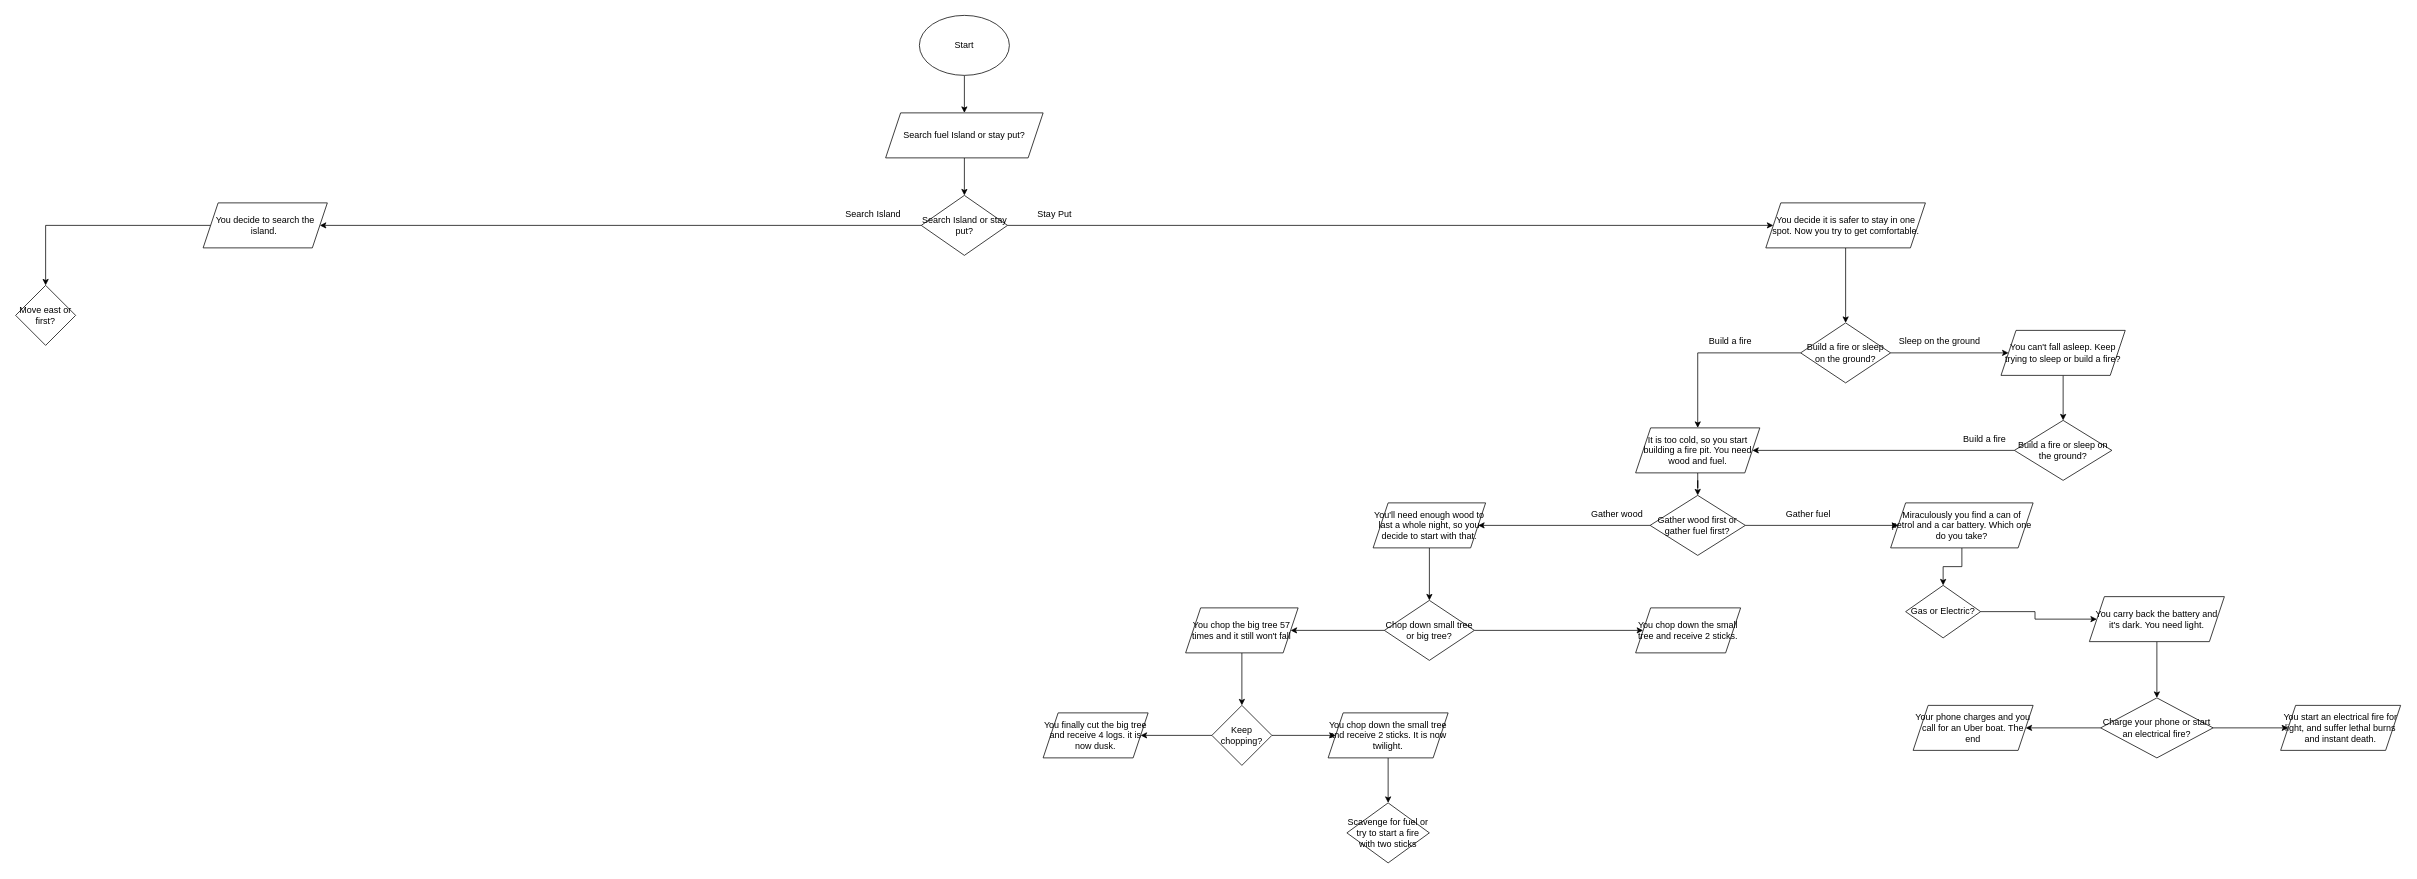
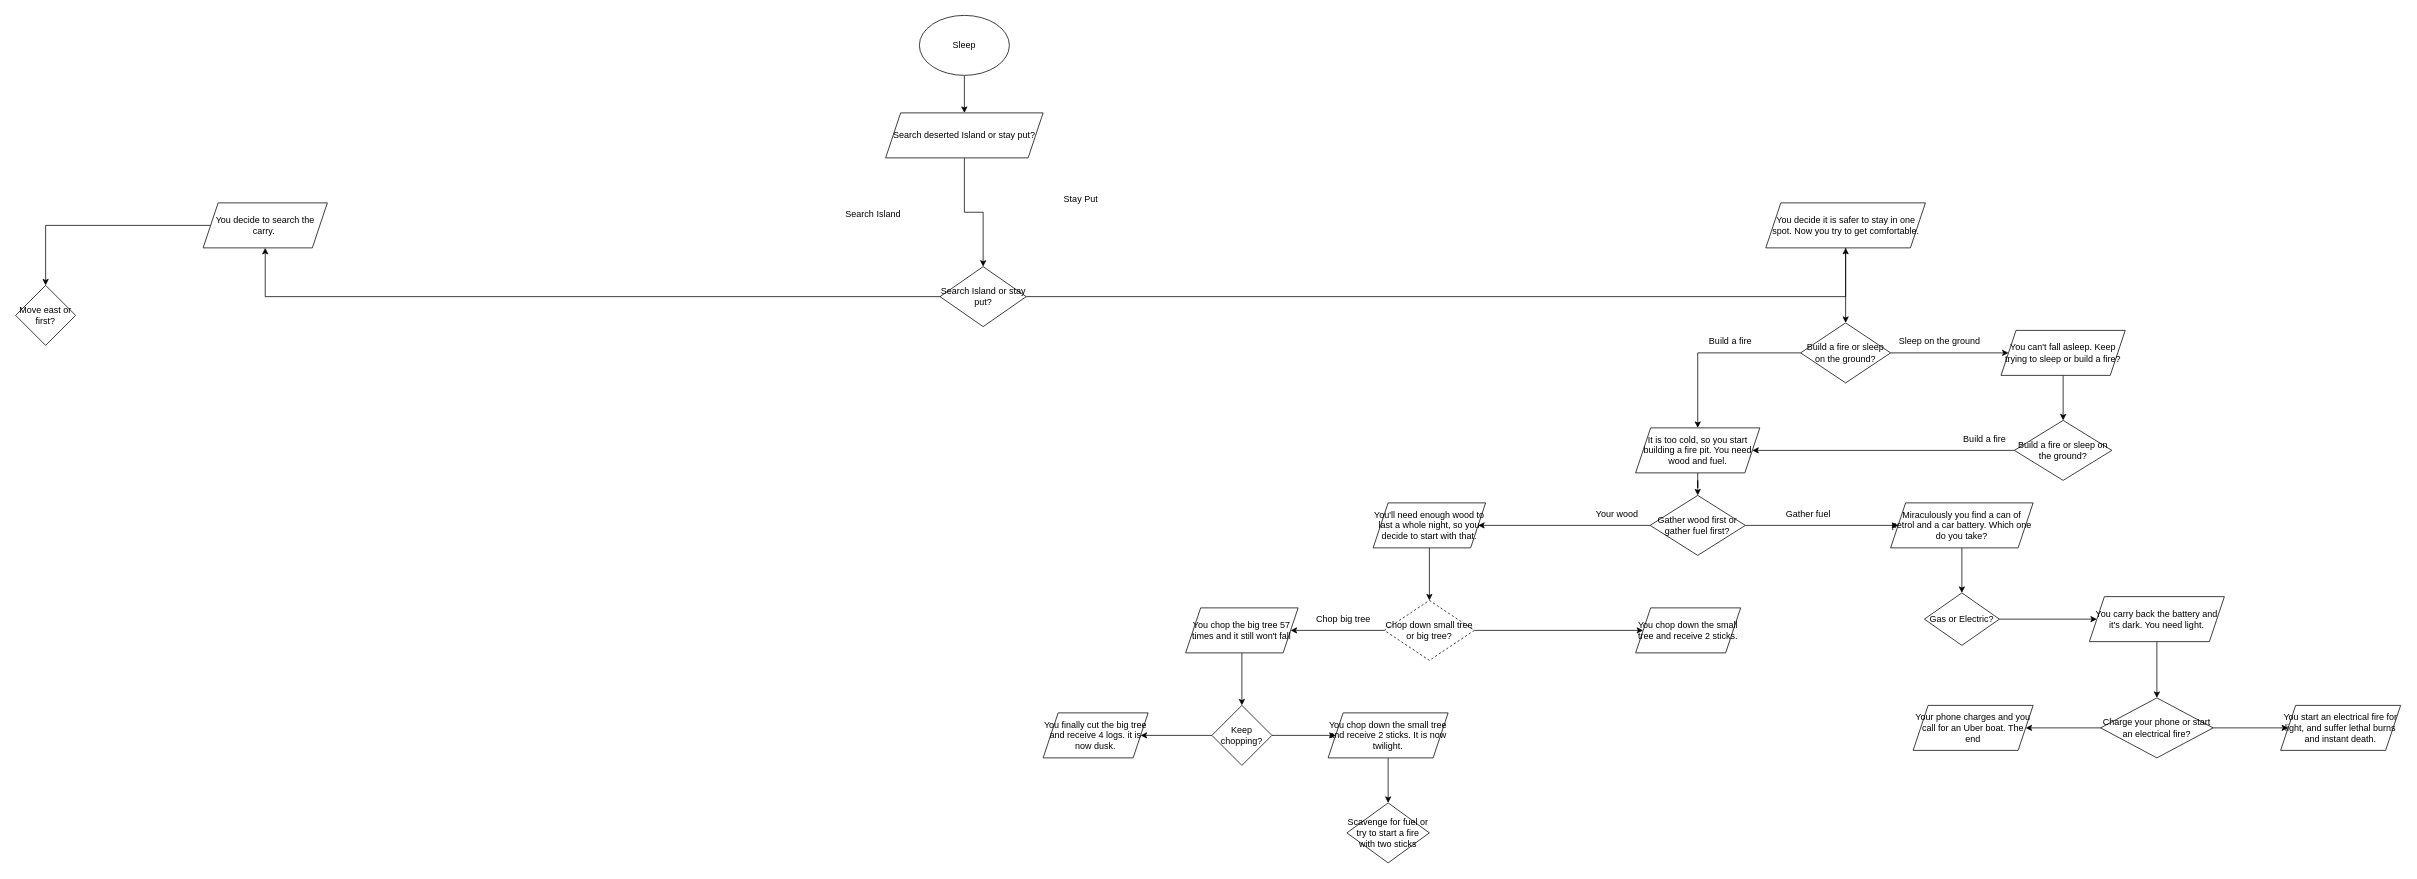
  <mxCell id="0" />
  <mxCell id="1" parent="0" />
  <mxCell id="2" value="" style="edgeStyle=orthogonalEdgeStyle;rounded=0;orthogonalLoop=1;jettySize=auto;html=1;" edge="1" parent="1" source="3" target="5"><mxGeometry relative="1" as="geometry" /></mxCell>
- <mxCell id="3" value="Start" style="ellipse;whiteSpace=wrap;html=1;" parent="1" vertex="1"><mxGeometry x="1225" y="20" width="120" height="80" as="geometry" /></mxCell>
+ <mxCell id="3" value="Sleep" style="ellipse;whiteSpace=wrap;html=1;" parent="1" vertex="1"><mxGeometry x="1225" y="20" width="120" height="80" as="geometry" /></mxCell>
  <mxCell id="4" value="" style="edgeStyle=orthogonalEdgeStyle;rounded=0;orthogonalLoop=1;jettySize=auto;html=1;" parent="1" source="5" target="14" edge="1"><mxGeometry relative="1" as="geometry" /></mxCell>
- <mxCell id="5" value="Search fuel Island or stay put?" style="shape=parallelogram;perimeter=parallelogramPerimeter;whiteSpace=wrap;html=1;fixedSize=1;" parent="1" vertex="1"><mxGeometry x="1180" y="150" width="210" height="60" as="geometry" /></mxCell>
+ <mxCell id="5" value="Search deserted Island or stay put?" style="shape=parallelogram;perimeter=parallelogramPerimeter;whiteSpace=wrap;html=1;fixedSize=1;" parent="1" vertex="1"><mxGeometry x="1180" y="150" width="210" height="60" as="geometry" /></mxCell>
  <mxCell id="6" value="" style="edgeStyle=orthogonalEdgeStyle;rounded=0;orthogonalLoop=1;jettySize=auto;html=1;" edge="1" parent="1" source="7" target="16"><mxGeometry relative="1" as="geometry" /></mxCell>
- <mxCell id="7" value="You decide to search the island.&amp;nbsp;" style="shape=parallelogram;perimeter=parallelogramPerimeter;whiteSpace=wrap;html=1;fixedSize=1;" parent="1" vertex="1"><mxGeometry x="270" y="270" width="165.62" height="60" as="geometry" /></mxCell>
+ <mxCell id="7" value="You decide to search the carry.&amp;nbsp;" style="shape=parallelogram;perimeter=parallelogramPerimeter;whiteSpace=wrap;html=1;fixedSize=1;" parent="1" vertex="1"><mxGeometry x="270" y="270" width="165.62" height="60" as="geometry" /></mxCell>
  <mxCell id="8" value="" style="edgeStyle=orthogonalEdgeStyle;rounded=0;orthogonalLoop=1;jettySize=auto;html=1;" edge="1" parent="1" source="9" target="20"><mxGeometry relative="1" as="geometry" /></mxCell>
  <mxCell id="9" value="You decide it is safer to stay in one spot. Now you try to get comfortable." style="shape=parallelogram;perimeter=parallelogramPerimeter;whiteSpace=wrap;html=1;fixedSize=1;" parent="1" vertex="1"><mxGeometry x="2353.59" y="270" width="212.81" height="60" as="geometry" /></mxCell>
  <mxCell id="10" value="" style="edgeStyle=orthogonalEdgeStyle;rounded=0;orthogonalLoop=1;jettySize=auto;html=1;" edge="1" parent="1" source="11" target="26"><mxGeometry relative="1" as="geometry" /></mxCell>
  <mxCell id="11" value="You can't fall asleep. Keep trying to sleep or build a fire?" style="shape=parallelogram;perimeter=parallelogramPerimeter;whiteSpace=wrap;html=1;fixedSize=1;" parent="1" vertex="1"><mxGeometry x="2667.19" y="440" width="165.62" height="60" as="geometry" /></mxCell>
  <mxCell id="12" value="" style="edgeStyle=orthogonalEdgeStyle;rounded=0;orthogonalLoop=1;jettySize=auto;html=1;" edge="1" parent="1" source="14" target="7"><mxGeometry relative="1" as="geometry" /></mxCell>
  <mxCell id="13" value="" style="edgeStyle=orthogonalEdgeStyle;rounded=0;orthogonalLoop=1;jettySize=auto;html=1;" edge="1" parent="1" source="14" target="9"><mxGeometry relative="1" as="geometry" /></mxCell>
- <mxCell id="14" value="Search Island or stay put?" style="rhombus;whiteSpace=wrap;html=1;" parent="1" vertex="1"><mxGeometry x="1227.5" y="260" width="115" height="80" as="geometry" /></mxCell>
+ <mxCell id="14" value="Search Island or stay put?" style="rhombus;whiteSpace=wrap;html=1;" parent="1" vertex="1"><mxGeometry x="1252.5" y="355" width="115" height="80" as="geometry" /></mxCell>
  <mxCell id="15" value="Search Island" style="text;html=1;align=center;verticalAlign=middle;resizable=0;points=[];autosize=1;strokeColor=none;fillColor=none;" vertex="1" parent="1"><mxGeometry x="1113.24" y="270" width="100" height="30" as="geometry" /></mxCell>
  <mxCell id="16" value="Move east or first?" style="rhombus;whiteSpace=wrap;html=1;" vertex="1" parent="1"><mxGeometry x="20" y="380" width="80" height="80" as="geometry" /></mxCell>
- <mxCell id="17" value="Stay Put" style="text;html=1;align=center;verticalAlign=middle;resizable=0;points=[];autosize=1;strokeColor=none;fillColor=none;" vertex="1" parent="1"><mxGeometry x="1370" y="270" width="70" height="30" as="geometry" /></mxCell>
+ <mxCell id="17" value="Stay Put" style="text;html=1;align=center;verticalAlign=middle;resizable=0;points=[];autosize=1;strokeColor=none;fillColor=none;" vertex="1" parent="1"><mxGeometry x="1405" y="250" width="70" height="30" as="geometry" /></mxCell>
  <mxCell id="18" value="" style="edgeStyle=orthogonalEdgeStyle;rounded=0;orthogonalLoop=1;jettySize=auto;html=1;" edge="1" parent="1" source="20" target="11"><mxGeometry relative="1" as="geometry" /></mxCell>
  <mxCell id="19" value="" style="edgeStyle=orthogonalEdgeStyle;rounded=0;orthogonalLoop=1;jettySize=auto;html=1;" edge="1" parent="1" source="20" target="24"><mxGeometry relative="1" as="geometry" /></mxCell>
  <mxCell id="20" value="Build a fire or sleep on the ground?" style="rhombus;whiteSpace=wrap;html=1;" vertex="1" parent="1"><mxGeometry x="2400" y="430" width="120" height="80" as="geometry" /></mxCell>
  <mxCell id="21" value="Sleep on the ground" style="text;html=1;align=center;verticalAlign=middle;resizable=0;points=[];autosize=1;strokeColor=none;fillColor=none;" vertex="1" parent="1"><mxGeometry x="2520" y="440" width="130" height="30" as="geometry" /></mxCell>
  <mxCell id="22" value="Build a fire" style="text;html=1;align=center;verticalAlign=middle;resizable=0;points=[];autosize=1;strokeColor=none;fillColor=none;" vertex="1" parent="1"><mxGeometry x="2265.62" y="440" width="80" height="30" as="geometry" /></mxCell>
  <mxCell id="23" value="" style="edgeStyle=orthogonalEdgeStyle;rounded=0;orthogonalLoop=1;jettySize=auto;html=1;" edge="1" parent="1" source="24" target="32"><mxGeometry relative="1" as="geometry" /></mxCell>
  <mxCell id="24" value="It is too cold, so you start building a fire pit. You need wood and fuel." style="shape=parallelogram;perimeter=parallelogramPerimeter;whiteSpace=wrap;html=1;fixedSize=1;" vertex="1" parent="1"><mxGeometry x="2180" y="570" width="165.62" height="60" as="geometry" /></mxCell>
  <mxCell id="25" value="" style="edgeStyle=orthogonalEdgeStyle;rounded=0;orthogonalLoop=1;jettySize=auto;html=1;" edge="1" parent="1" source="26" target="24"><mxGeometry relative="1" as="geometry" /></mxCell>
  <mxCell id="26" value="Build a fire or sleep on the ground?" style="rhombus;whiteSpace=wrap;html=1;" vertex="1" parent="1"><mxGeometry x="2685" y="560" width="130" height="80" as="geometry" /></mxCell>
  <mxCell id="27" value="Build a fire" style="text;html=1;align=center;verticalAlign=middle;resizable=0;points=[];autosize=1;strokeColor=none;fillColor=none;" vertex="1" parent="1"><mxGeometry x="2605" y="570" width="80" height="30" as="geometry" /></mxCell>
  <mxCell id="28" value="" style="edgeStyle=orthogonalEdgeStyle;rounded=0;orthogonalLoop=1;jettySize=auto;html=1;exitX=1;exitY=0.5;exitDx=0;exitDy=0;" edge="1" parent="1" source="29" target="35"><mxGeometry relative="1" as="geometry"><Array as="points"><mxPoint x="1905" y="700" /></Array></mxGeometry></mxCell>
  <mxCell id="29" value="You'll need enough wood to last a whole night, so you decide to start with that." style="shape=parallelogram;perimeter=parallelogramPerimeter;whiteSpace=wrap;html=1;fixedSize=1;" vertex="1" parent="1"><mxGeometry x="1830" y="670" width="150" height="60" as="geometry" /></mxCell>
  <mxCell id="30" value="" style="edgeStyle=orthogonalEdgeStyle;rounded=0;orthogonalLoop=1;jettySize=auto;html=1;" edge="1" parent="1" source="32" target="29"><mxGeometry relative="1" as="geometry" /></mxCell>
  <mxCell id="31" value="" style="edgeStyle=orthogonalEdgeStyle;rounded=0;orthogonalLoop=1;jettySize=auto;html=1;" edge="1" parent="1" source="32" target="48"><mxGeometry relative="1" as="geometry" /></mxCell>
  <mxCell id="32" value="Gather wood first or gather fuel first?" style="rhombus;whiteSpace=wrap;html=1;" vertex="1" parent="1"><mxGeometry x="2199.31" y="660" width="127" height="80" as="geometry" /></mxCell>
  <mxCell id="33" value="" style="edgeStyle=orthogonalEdgeStyle;rounded=0;orthogonalLoop=1;jettySize=auto;html=1;" edge="1" parent="1" source="35" target="36"><mxGeometry relative="1" as="geometry" /></mxCell>
  <mxCell id="34" value="" style="edgeStyle=orthogonalEdgeStyle;rounded=0;orthogonalLoop=1;jettySize=auto;html=1;" edge="1" parent="1" source="35" target="38"><mxGeometry relative="1" as="geometry" /></mxCell>
- <mxCell id="35" value="Chop down small tree or big tree?" style="rhombus;whiteSpace=wrap;html=1;" vertex="1" parent="1"><mxGeometry x="1845" y="800" width="120" height="80" as="geometry" /></mxCell>
+ <mxCell id="35" value="Chop down small tree or big tree?" style="rhombus;whiteSpace=wrap;html=1;dashed=1;" vertex="1" parent="1"><mxGeometry x="1845" y="800" width="120" height="80" as="geometry" /></mxCell>
  <mxCell id="36" value="You chop down the small tree and receive 2 sticks." style="shape=parallelogram;perimeter=parallelogramPerimeter;whiteSpace=wrap;html=1;fixedSize=1;" vertex="1" parent="1"><mxGeometry x="2180" y="810" width="140" height="60" as="geometry" /></mxCell>
  <mxCell id="37" value="" style="edgeStyle=orthogonalEdgeStyle;rounded=0;orthogonalLoop=1;jettySize=auto;html=1;" edge="1" parent="1" source="38" target="43"><mxGeometry relative="1" as="geometry" /></mxCell>
  <mxCell id="38" value="You chop the big tree 57 times and it still won't fall" style="shape=parallelogram;perimeter=parallelogramPerimeter;whiteSpace=wrap;html=1;fixedSize=1;" vertex="1" parent="1"><mxGeometry x="1580" y="810" width="150" height="60" as="geometry" /></mxCell>
- <mxCell id="39" value="Gather wood" style="text;html=1;align=center;verticalAlign=middle;resizable=0;points=[];autosize=1;strokeColor=none;fillColor=none;" vertex="1" parent="1"><mxGeometry x="2110" y="670" width="90" height="30" as="geometry" /></mxCell>
+ <mxCell id="39" value="Your wood" style="text;html=1;align=center;verticalAlign=middle;resizable=0;points=[];autosize=1;strokeColor=none;fillColor=none;" vertex="1" parent="1"><mxGeometry x="2110" y="670" width="90" height="30" as="geometry" /></mxCell>
+ <mxCell id="40" value="Chop big tree" style="text;html=1;align=center;verticalAlign=middle;resizable=0;points=[];autosize=1;strokeColor=none;fillColor=none;" vertex="1" parent="1"><mxGeometry x="1740" y="810" width="100" height="30" as="geometry" /></mxCell>
  <mxCell id="41" value="" style="edgeStyle=orthogonalEdgeStyle;rounded=0;orthogonalLoop=1;jettySize=auto;html=1;" edge="1" parent="1" source="43" target="46"><mxGeometry relative="1" as="geometry" /></mxCell>
  <mxCell id="42" value="" style="edgeStyle=orthogonalEdgeStyle;rounded=0;orthogonalLoop=1;jettySize=auto;html=1;" edge="1" parent="1" source="43" target="45"><mxGeometry relative="1" as="geometry" /></mxCell>
  <mxCell id="43" value="Keep chopping?" style="rhombus;whiteSpace=wrap;html=1;" vertex="1" parent="1"><mxGeometry x="1615" y="940" width="80" height="80" as="geometry" /></mxCell>
  <mxCell id="44" value="" style="edgeStyle=orthogonalEdgeStyle;rounded=0;orthogonalLoop=1;jettySize=auto;html=1;" edge="1" parent="1" source="45" target="59"><mxGeometry relative="1" as="geometry" /></mxCell>
  <mxCell id="45" value="You chop down the small tree and receive 2 sticks. It is now twilight." style="shape=parallelogram;perimeter=parallelogramPerimeter;whiteSpace=wrap;html=1;fixedSize=1;" vertex="1" parent="1"><mxGeometry x="1770" y="950" width="160" height="60" as="geometry" /></mxCell>
  <mxCell id="46" value="You finally cut the big tree and receive 4 logs. it is now dusk." style="shape=parallelogram;perimeter=parallelogramPerimeter;whiteSpace=wrap;html=1;fixedSize=1;" vertex="1" parent="1"><mxGeometry x="1390" y="950" width="140" height="60" as="geometry" /></mxCell>
  <mxCell id="47" value="" style="edgeStyle=orthogonalEdgeStyle;rounded=0;orthogonalLoop=1;jettySize=auto;html=1;" edge="1" parent="1" source="48" target="50"><mxGeometry relative="1" as="geometry" /></mxCell>
  <mxCell id="48" value="Miraculously you find a can of petrol and a car battery. Which one do you take?" style="shape=parallelogram;perimeter=parallelogramPerimeter;whiteSpace=wrap;html=1;fixedSize=1;" vertex="1" parent="1"><mxGeometry x="2520" y="670" width="190" height="60" as="geometry" /></mxCell>
  <mxCell id="49" value="" style="edgeStyle=orthogonalEdgeStyle;rounded=0;orthogonalLoop=1;jettySize=auto;html=1;" edge="1" parent="1" source="50" target="53"><mxGeometry relative="1" as="geometry" /></mxCell>
- <mxCell id="50" value="Gas or Electric?" style="rhombus;whiteSpace=wrap;html=1;" vertex="1" parent="1"><mxGeometry x="2540" y="780" width="100" height="70" as="geometry" /></mxCell>
+ <mxCell id="50" value="Gas or Electric?" style="rhombus;whiteSpace=wrap;html=1;" vertex="1" parent="1"><mxGeometry x="2565" y="790" width="100" height="70" as="geometry" /></mxCell>
  <mxCell id="51" value="Gather fuel" style="text;html=1;align=center;verticalAlign=middle;resizable=0;points=[];autosize=1;strokeColor=none;fillColor=none;" vertex="1" parent="1"><mxGeometry x="2370" y="670" width="80" height="30" as="geometry" /></mxCell>
  <mxCell id="52" value="" style="edgeStyle=orthogonalEdgeStyle;rounded=0;orthogonalLoop=1;jettySize=auto;html=1;" edge="1" parent="1" source="53" target="56"><mxGeometry relative="1" as="geometry" /></mxCell>
  <mxCell id="53" value="You carry back the battery and it's dark. You need light." style="shape=parallelogram;perimeter=parallelogramPerimeter;whiteSpace=wrap;html=1;fixedSize=1;" vertex="1" parent="1"><mxGeometry x="2785" y="795" width="180" height="60" as="geometry" /></mxCell>
  <mxCell id="54" value="" style="edgeStyle=orthogonalEdgeStyle;rounded=0;orthogonalLoop=1;jettySize=auto;html=1;" edge="1" parent="1" source="56" target="57"><mxGeometry relative="1" as="geometry" /></mxCell>
  <mxCell id="55" value="" style="edgeStyle=orthogonalEdgeStyle;rounded=0;orthogonalLoop=1;jettySize=auto;html=1;" edge="1" parent="1" source="56" target="58"><mxGeometry relative="1" as="geometry" /></mxCell>
  <mxCell id="56" value="Charge your phone or start an electrical fire?" style="rhombus;whiteSpace=wrap;html=1;" vertex="1" parent="1"><mxGeometry x="2800" y="930" width="150" height="80" as="geometry" /></mxCell>
  <mxCell id="57" value="Your phone charges and you call for an Uber boat. The end" style="shape=parallelogram;perimeter=parallelogramPerimeter;whiteSpace=wrap;html=1;fixedSize=1;" vertex="1" parent="1"><mxGeometry x="2550" y="940" width="160" height="60" as="geometry" /></mxCell>
  <mxCell id="58" value="You start an electrical fire for light, and suffer lethal burns and instant death." style="shape=parallelogram;perimeter=parallelogramPerimeter;whiteSpace=wrap;html=1;fixedSize=1;" vertex="1" parent="1"><mxGeometry x="3040" y="940" width="160" height="60" as="geometry" /></mxCell>
  <mxCell id="59" value="Scavenge for fuel or try to start a fire with two sticks" style="rhombus;whiteSpace=wrap;html=1;" vertex="1" parent="1"><mxGeometry x="1795" y="1070" width="110" height="80" as="geometry" /></mxCell>
